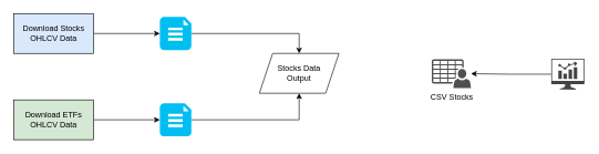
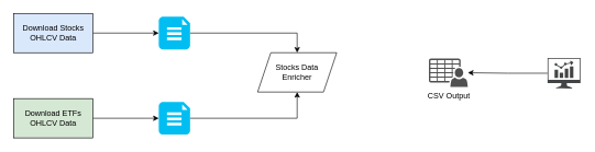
  <mxCell id="0" />
  <mxCell id="1" parent="0" />
  <mxCell id="2" style="edgeStyle=orthogonalEdgeStyle;rounded=0;orthogonalLoop=1;jettySize=auto;html=1;entryX=0;entryY=0.5;entryDx=0;entryDy=0;entryPerimeter=0;" edge="1" parent="1" source="3" target="7"><mxGeometry relative="1" as="geometry" /></mxCell>
  <mxCell id="3" value="Download Stocks OHLCV Data" style="rounded=0;whiteSpace=wrap;html=1;fillColor=#dae8fc;" vertex="1" parent="1"><mxGeometry x="20" y="20" width="120" height="60" as="geometry" /></mxCell>
  <mxCell id="4" style="edgeStyle=orthogonalEdgeStyle;rounded=0;orthogonalLoop=1;jettySize=auto;html=1;entryX=0;entryY=0.5;entryDx=0;entryDy=0;entryPerimeter=0;" edge="1" parent="1" source="5" target="9"><mxGeometry relative="1" as="geometry" /></mxCell>
  <mxCell id="5" value="Download ETFs OHLCV Data" style="rounded=0;whiteSpace=wrap;html=1;fillColor=#d5e8d4;" vertex="1" parent="1"><mxGeometry x="20" y="150" width="120" height="60" as="geometry" /></mxCell>
  <mxCell id="6" style="edgeStyle=orthogonalEdgeStyle;rounded=0;orthogonalLoop=1;jettySize=auto;html=1;" edge="1" parent="1" source="7" target="10"><mxGeometry relative="1" as="geometry" /></mxCell>
  <mxCell id="7" value="" style="verticalLabelPosition=bottom;html=1;verticalAlign=top;align=center;strokeColor=none;fillColor=#00BEF2;shape=mxgraph.azure.file_2;pointerEvents=1;" vertex="1" parent="1"><mxGeometry x="240" y="25" width="47.5" height="50" as="geometry" /></mxCell>
  <mxCell id="8" style="edgeStyle=orthogonalEdgeStyle;rounded=0;orthogonalLoop=1;jettySize=auto;html=1;entryX=0.5;entryY=1;entryDx=0;entryDy=0;" edge="1" parent="1" source="9" target="10"><mxGeometry relative="1" as="geometry" /></mxCell>
  <mxCell id="9" value="" style="verticalLabelPosition=bottom;html=1;verticalAlign=top;align=center;strokeColor=none;fillColor=#00BEF2;shape=mxgraph.azure.file_2;pointerEvents=1;" vertex="1" parent="1"><mxGeometry x="240" y="155" width="47.5" height="50" as="geometry" /></mxCell>
- <mxCell id="10" value="Stocks Data &lt;br&gt;Output" style="shape=parallelogram;perimeter=parallelogramPerimeter;whiteSpace=wrap;html=1;fixedSize=1;" vertex="1" parent="1"><mxGeometry x="390" y="80" width="120" height="60" as="geometry" /></mxCell>
- <mxCell id="11" value="CSV Stocks" style="pointerEvents=1;shadow=0;dashed=0;html=1;strokeColor=none;fillColor=#505050;labelPosition=center;verticalLabelPosition=bottom;verticalAlign=top;outlineConnect=0;align=center;shape=mxgraph.office.users.csv_file;" vertex="1" parent="1"><mxGeometry x="650" y="89" width="59" height="43" as="geometry" /></mxCell>
+ <mxCell id="10" value="Stocks Data &lt;br&gt;Enricher" style="shape=parallelogram;perimeter=parallelogramPerimeter;whiteSpace=wrap;html=1;fixedSize=1;" vertex="1" parent="1"><mxGeometry x="390" y="80" width="120" height="60" as="geometry" /></mxCell>
+ <mxCell id="11" value="CSV Output" style="pointerEvents=1;shadow=0;dashed=0;html=1;strokeColor=none;fillColor=#505050;labelPosition=center;verticalLabelPosition=bottom;verticalAlign=top;outlineConnect=0;align=center;shape=mxgraph.office.users.csv_file;" vertex="1" parent="1"><mxGeometry x="650" y="89" width="59" height="43" as="geometry" /></mxCell>
  <mxCell id="12" style="edgeStyle=orthogonalEdgeStyle;rounded=0;orthogonalLoop=1;jettySize=auto;html=1;" edge="1" parent="1" source="13" target="11"><mxGeometry relative="1" as="geometry" /></mxCell>
  <mxCell id="13" value="" style="pointerEvents=1;shadow=0;dashed=0;html=1;strokeColor=none;fillColor=#434445;aspect=fixed;labelPosition=center;verticalLabelPosition=bottom;verticalAlign=top;align=center;outlineConnect=0;shape=mxgraph.vvd.nsx_dashboard;" vertex="1" parent="1"><mxGeometry x="830" y="88" width="50" height="46.5" as="geometry" /></mxCell>
